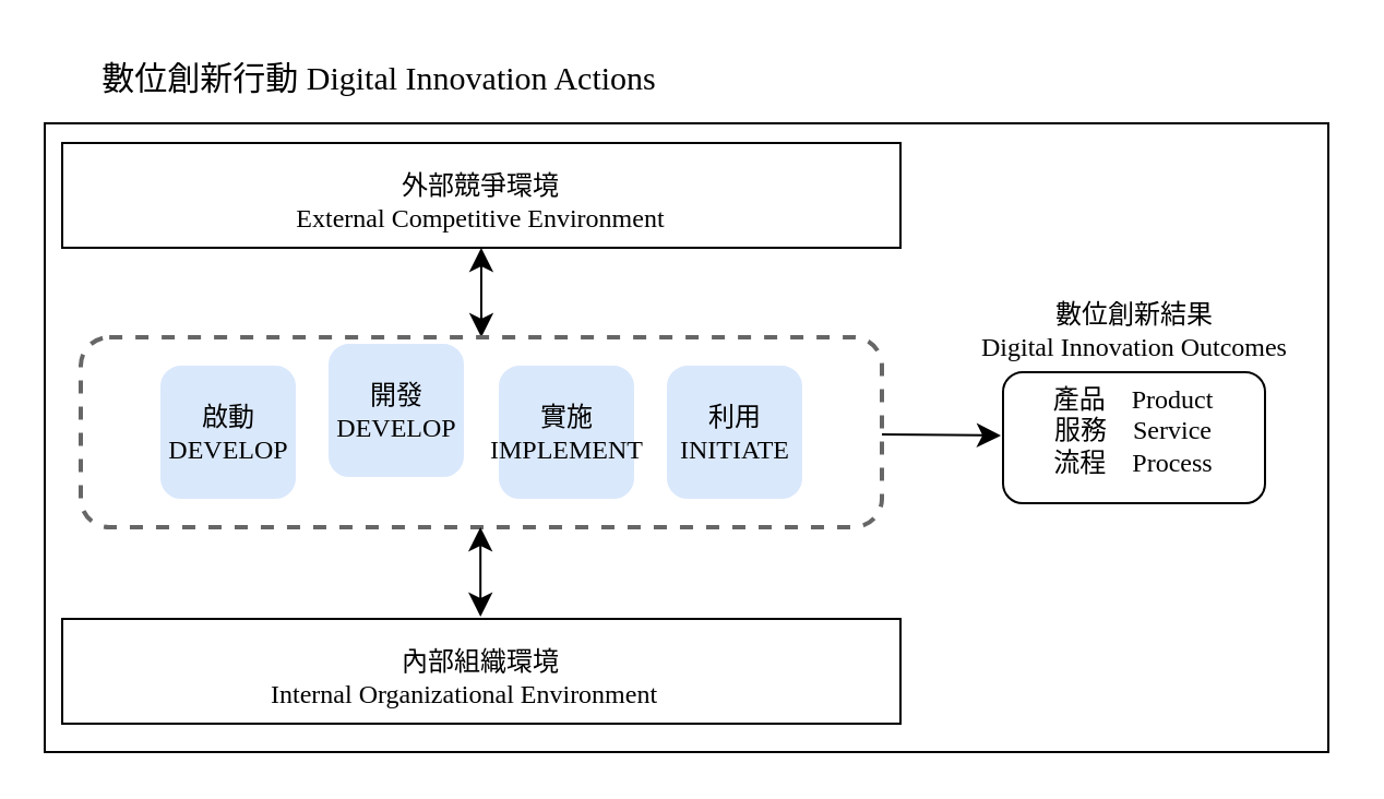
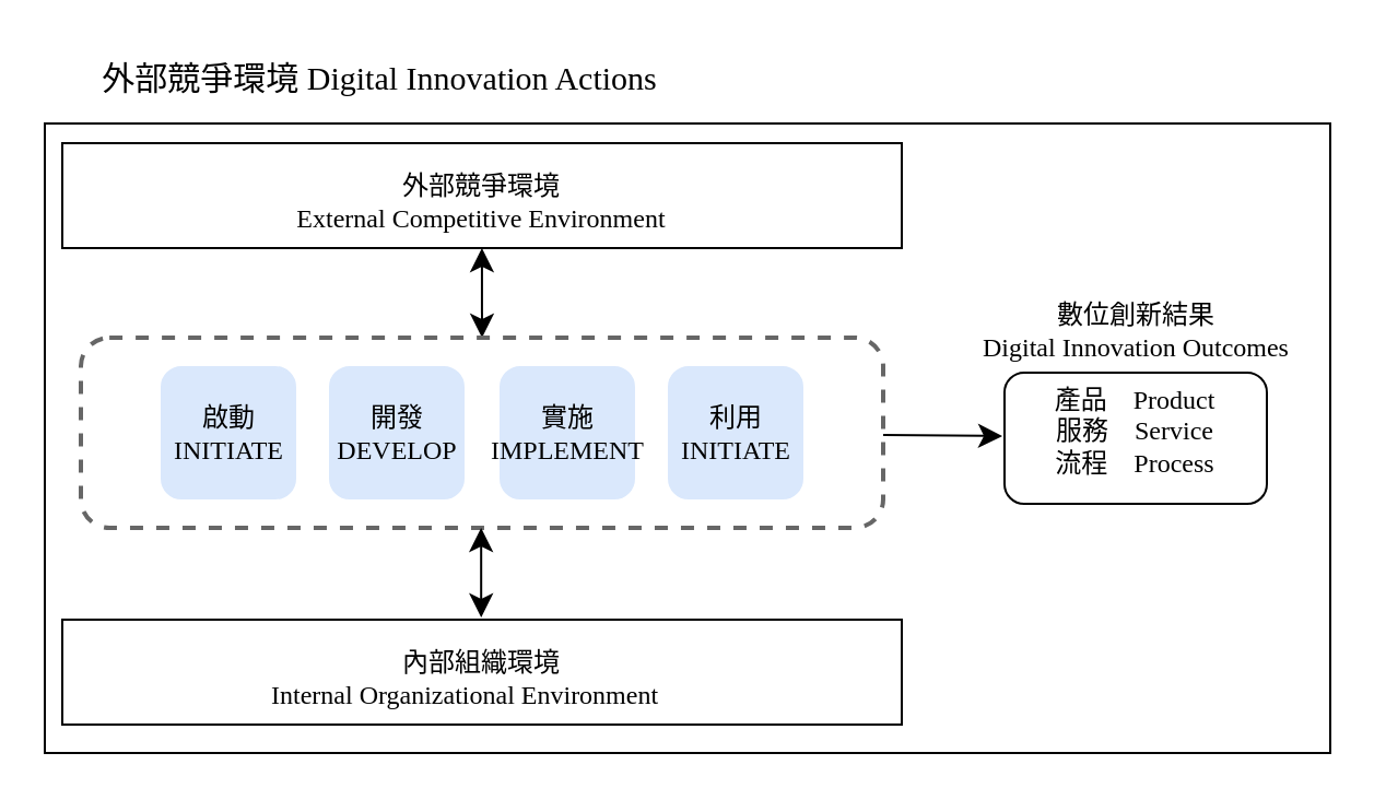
  <mxCell id="0" />
  <mxCell id="1" parent="0" />
  <mxCell id="2" value="" style="rounded=0;whiteSpace=wrap;html=1;" vertex="1" parent="1"><mxGeometry x="20" y="56" width="588" height="288" as="geometry" /></mxCell>
- <mxCell id="3" value="&lt;font style=&quot;font-size: 15px;&quot; face=&quot;標楷體&quot;&gt;數位創新行動&amp;nbsp;&lt;/font&gt;&lt;span style=&quot;font-size: 15px; font-family: 標楷體; background-color: transparent; color: light-dark(rgb(0, 0, 0), rgb(255, 255, 255));&quot;&gt;Digital Innovation Actions&lt;/span&gt;" style="text;html=1;align=center;verticalAlign=middle;whiteSpace=wrap;rounded=0;" vertex="1" parent="1"><mxGeometry x="20" y="20" width="307" height="30" as="geometry" /></mxCell>
+ <mxCell id="3" value="&lt;font style=&quot;font-size: 15px;&quot; face=&quot;標楷體&quot;&gt;外部競爭環境&amp;nbsp;&lt;/font&gt;&lt;span style=&quot;font-size: 15px; font-family: 標楷體; background-color: transparent; color: light-dark(rgb(0, 0, 0), rgb(255, 255, 255));&quot;&gt;Digital Innovation Actions&lt;/span&gt;" style="text;html=1;align=center;verticalAlign=middle;whiteSpace=wrap;rounded=0;" vertex="1" parent="1"><mxGeometry x="20" y="20" width="307" height="30" as="geometry" /></mxCell>
  <mxCell id="4" value="&lt;table&gt;&lt;tbody&gt;&lt;tr&gt;&lt;td data-col-size=&quot;sm&quot; data-end=&quot;245&quot; data-start=&quot;210&quot;&gt;&lt;/td&gt;&lt;/tr&gt;&lt;/tbody&gt;&lt;/table&gt;&lt;table&gt;&lt;tbody&gt;&lt;tr&gt;&lt;td data-col-size=&quot;sm&quot; data-end=&quot;259&quot; data-start=&quot;245&quot;&gt;&lt;font face=&quot;標楷體&quot;&gt;外部競爭環境&lt;br&gt;External Competitive Environment&lt;/font&gt;&lt;/td&gt;&lt;/tr&gt;&lt;/tbody&gt;&lt;/table&gt;" style="rounded=0;whiteSpace=wrap;html=1;" vertex="1" parent="1"><mxGeometry x="28" y="65" width="384" height="48" as="geometry" /></mxCell>
  <mxCell id="5" value="&lt;table&gt;&lt;tbody&gt;&lt;tr&gt;&lt;td data-col-size=&quot;sm&quot; data-end=&quot;245&quot; data-start=&quot;210&quot;&gt;&lt;/td&gt;&lt;/tr&gt;&lt;/tbody&gt;&lt;/table&gt;&lt;table&gt;&lt;tbody&gt;&lt;tr&gt;&lt;td data-col-size=&quot;sm&quot; data-end=&quot;259&quot; data-start=&quot;245&quot;&gt;&lt;font face=&quot;標楷體&quot;&gt;&lt;span style=&quot;font-size: 12px;&quot;&gt;內部組織環境&lt;/span&gt;&lt;br&gt;&lt;span style=&quot;font-size: 12px;&quot;&gt;Internal Organizational Environment&lt;span style=&quot;white-space: pre;&quot;&gt;&#09;&lt;/span&gt;&lt;/span&gt;&lt;/font&gt;&lt;/td&gt;&lt;/tr&gt;&lt;/tbody&gt;&lt;/table&gt;" style="rounded=0;whiteSpace=wrap;html=1;strokeColor=default;align=center;verticalAlign=middle;fontFamily=Helvetica;fontSize=12;fontColor=default;fillColor=default;" vertex="1" parent="1"><mxGeometry x="28" y="283" width="384" height="48" as="geometry" /></mxCell>
  <mxCell id="6" value="&lt;div&gt;&lt;font face=&quot;標楷體&quot;&gt;&lt;span style=&quot;font-size: 12px;&quot;&gt;數位創新結果&lt;/span&gt;&lt;/font&gt;&lt;/div&gt;&lt;div&gt;&lt;font face=&quot;標楷體&quot;&gt;&lt;span style=&quot;font-size: 12px;&quot;&gt;Digital Innovation Outcomes&lt;/span&gt;&lt;/font&gt;&lt;/div&gt;" style="text;html=1;align=center;verticalAlign=middle;whiteSpace=wrap;rounded=0;" vertex="1" parent="1"><mxGeometry x="426.5" y="136" width="185" height="30" as="geometry" /></mxCell>
  <mxCell id="7" value="&lt;font face=&quot;標楷體&quot;&gt;產品　Product&lt;/font&gt;&lt;div&gt;&lt;font face=&quot;標楷體&quot;&gt;服務　Service&lt;/font&gt;&lt;/div&gt;&lt;div&gt;&lt;span style=&quot;font-family: 標楷體; background-color: transparent; color: light-dark(rgb(0, 0, 0), rgb(255, 255, 255));&quot;&gt;流程　Process&lt;/span&gt;&lt;/div&gt;&lt;table&gt;&lt;tbody&gt;&lt;tr&gt;&lt;td data-col-size=&quot;sm&quot; data-end=&quot;736&quot; data-start=&quot;718&quot;&gt;&lt;/td&gt;&lt;/tr&gt;&lt;/tbody&gt;&lt;/table&gt;" style="rounded=1;whiteSpace=wrap;html=1;" vertex="1" parent="1"><mxGeometry x="459" y="170" width="120" height="60" as="geometry" /></mxCell>
  <mxCell id="8" value="" style="endArrow=classic;startArrow=classic;html=1;rounded=0;fontSize=12;startSize=8;endSize=8;curved=1;exitX=0.5;exitY=0;exitDx=0;exitDy=0;" edge="1" parent="1" source="11"><mxGeometry width="50" height="50" relative="1" as="geometry"><mxPoint x="219.546" y="172.913" as="sourcePoint" /><mxPoint x="219.95" y="113" as="targetPoint" /></mxGeometry></mxCell>
  <mxCell id="9" value="" style="endArrow=classic;html=1;rounded=0;fontSize=12;startSize=8;endSize=8;curved=1;" edge="1" parent="1"><mxGeometry width="50" height="50" relative="1" as="geometry"><mxPoint x="403.5" y="198.5" as="sourcePoint" /><mxPoint x="458" y="199" as="targetPoint" /></mxGeometry></mxCell>
  <mxCell id="10" value="" style="group" vertex="1" connectable="0" parent="1"><mxGeometry x="36.5" y="154" width="367" height="87" as="geometry" /></mxCell>
  <mxCell id="11" value="" style="rounded=1;whiteSpace=wrap;html=1;dashed=1;strokeColor=#666666;strokeWidth=2;" vertex="1" parent="10"><mxGeometry width="367" height="87" as="geometry" /></mxCell>
- <mxCell id="12" value="&lt;font face=&quot;標楷體&quot;&gt;啟動&lt;/font&gt;&lt;div&gt;&lt;font face=&quot;標楷體&quot;&gt;DEVELOP&lt;/font&gt;&lt;/div&gt;" style="rounded=1;whiteSpace=wrap;html=1;fillColor=#dae8fc;strokeColor=#DAE8FC;" vertex="1" parent="10"><mxGeometry x="37" y="13.5" width="61" height="60" as="geometry" /></mxCell>
- <mxCell id="13" value="&lt;font face=&quot;標楷體&quot;&gt;&lt;span style=&quot;font-size: 12px;&quot;&gt;開發&lt;/span&gt;&lt;/font&gt;&lt;br&gt;&lt;div&gt;&lt;font face=&quot;標楷體&quot;&gt;&lt;span style=&quot;font-size: 12px;&quot;&gt;DEVELOP&lt;/span&gt;&lt;/font&gt;&lt;/div&gt;" style="rounded=1;whiteSpace=wrap;html=1;fillColor=#dae8fc;strokeColor=#DAE8FC;" vertex="1" parent="10"><mxGeometry x="114" y="3.5" width="61" height="60" as="geometry" /></mxCell>
+ <mxCell id="12" value="&lt;font face=&quot;標楷體&quot;&gt;啟動&lt;/font&gt;&lt;div&gt;&lt;font face=&quot;標楷體&quot;&gt;INITIATE&lt;/font&gt;&lt;/div&gt;" style="rounded=1;whiteSpace=wrap;html=1;fillColor=#dae8fc;strokeColor=#DAE8FC;" vertex="1" parent="10"><mxGeometry x="37" y="13.5" width="61" height="60" as="geometry" /></mxCell>
+ <mxCell id="13" value="&lt;font face=&quot;標楷體&quot;&gt;&lt;span style=&quot;font-size: 12px;&quot;&gt;開發&lt;/span&gt;&lt;/font&gt;&lt;br&gt;&lt;div&gt;&lt;font face=&quot;標楷體&quot;&gt;&lt;span style=&quot;font-size: 12px;&quot;&gt;DEVELOP&lt;/span&gt;&lt;/font&gt;&lt;/div&gt;" style="rounded=1;whiteSpace=wrap;html=1;fillColor=#dae8fc;strokeColor=#DAE8FC;" vertex="1" parent="10"><mxGeometry x="114" y="13.5" width="61" height="60" as="geometry" /></mxCell>
  <mxCell id="14" value="&lt;font face=&quot;標楷體&quot;&gt;&lt;span style=&quot;font-size: 12px;&quot;&gt;利用&lt;/span&gt;&lt;/font&gt;&lt;br&gt;&lt;div&gt;&lt;font face=&quot;標楷體&quot;&gt;&lt;span style=&quot;font-size: 12px;&quot;&gt;INITIATE&lt;/span&gt;&lt;/font&gt;&lt;/div&gt;" style="rounded=1;whiteSpace=wrap;html=1;fillColor=#DAE8FC;strokeColor=#DAE8FC;" vertex="1" parent="10"><mxGeometry x="269" y="13.5" width="61" height="60" as="geometry" /></mxCell>
  <mxCell id="15" value="&lt;div&gt;&lt;font face=&quot;標楷體&quot;&gt;&lt;span style=&quot;font-size: 12px;&quot;&gt;實施&lt;/span&gt;&lt;/font&gt;&lt;/div&gt;&lt;div&gt;&lt;span style=&quot;background-color: transparent; font-size: 12px;&quot;&gt;&lt;font face=&quot;標楷體&quot;&gt;IMPLEMENT&lt;/font&gt;&lt;/span&gt;&lt;/div&gt;" style="rounded=1;whiteSpace=wrap;html=1;fillColor=#dae8fc;strokeColor=#DAE8FC;" vertex="1" parent="10"><mxGeometry x="192" y="13.5" width="61" height="60" as="geometry" /></mxCell>
  <mxCell id="16" value="" style="endArrow=classic;startArrow=classic;html=1;rounded=0;fontSize=12;startSize=8;endSize=8;curved=1;exitX=0.5;exitY=0;exitDx=0;exitDy=0;" edge="1" parent="1"><mxGeometry width="50" height="50" relative="1" as="geometry"><mxPoint x="219.62" y="282" as="sourcePoint" /><mxPoint x="219.57" y="241" as="targetPoint" /></mxGeometry></mxCell>
